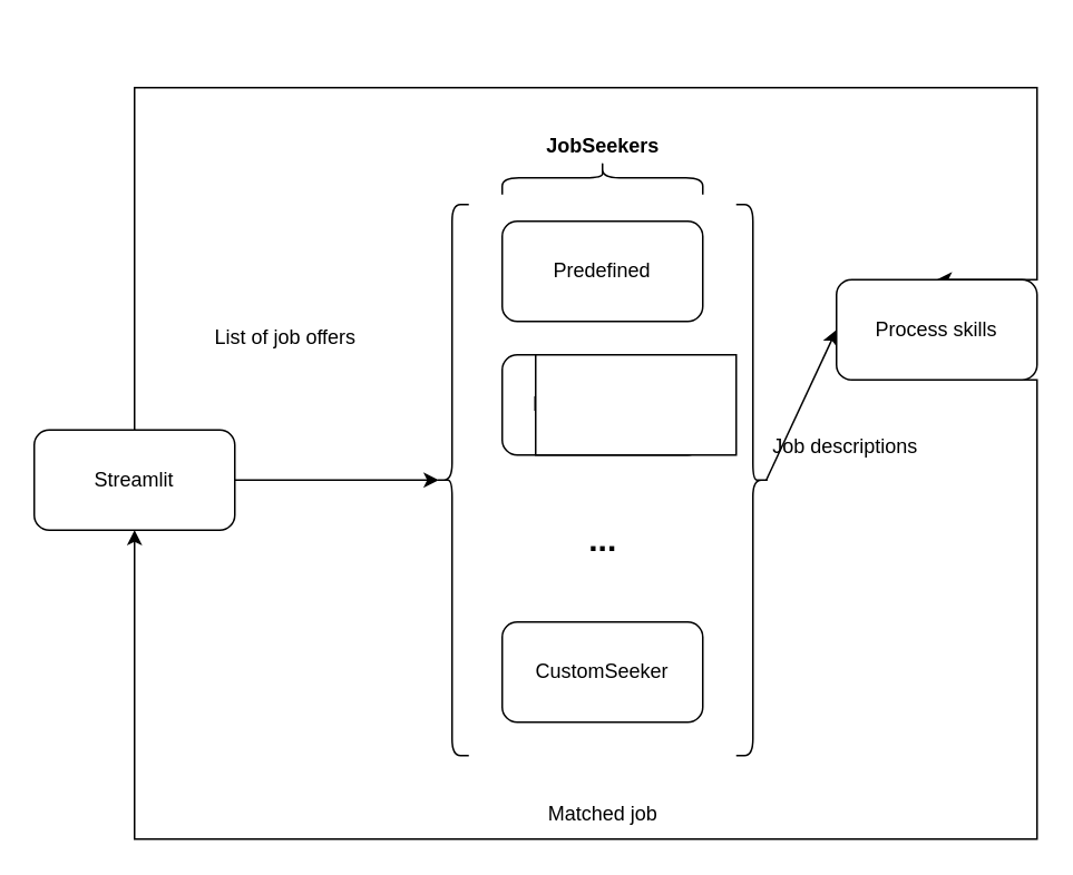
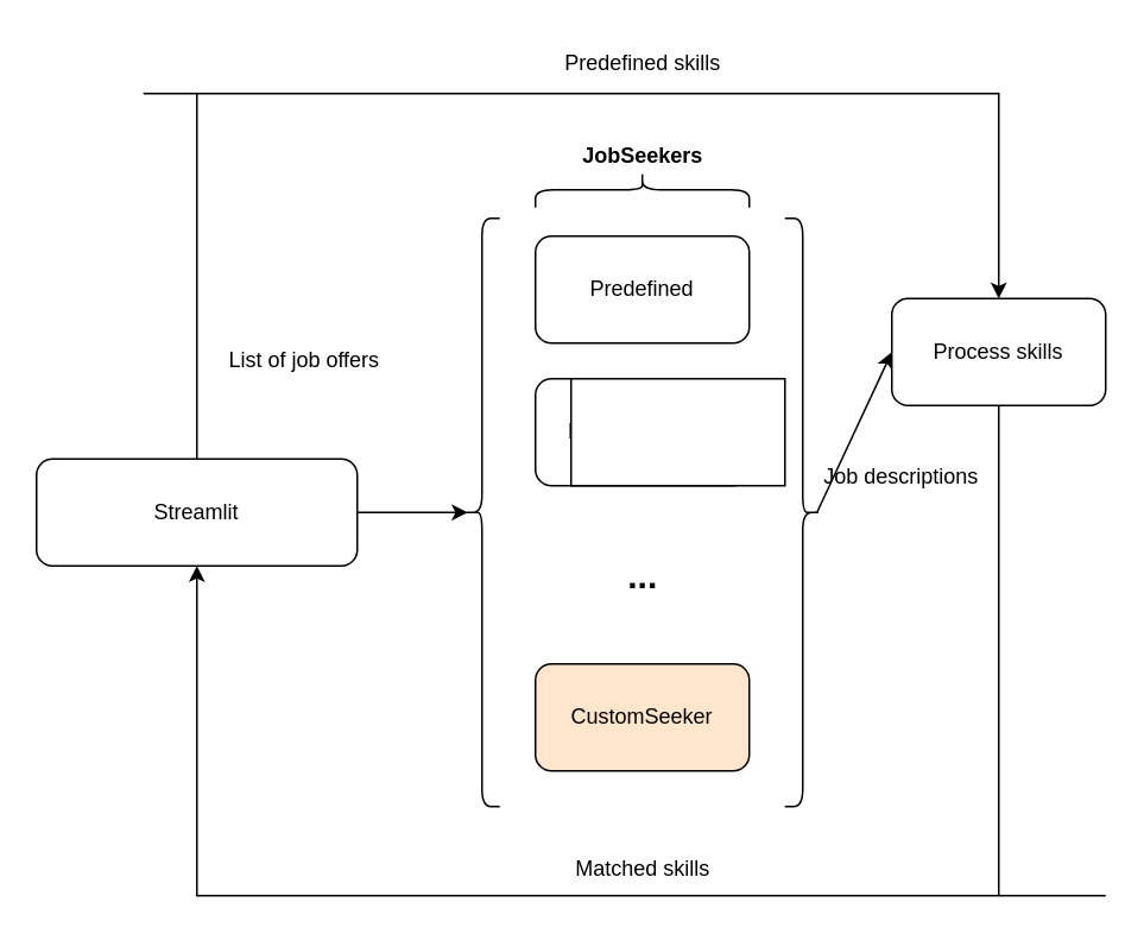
  <mxCell id="0" />
  <mxCell id="1" parent="0" />
  <mxCell id="2" style="edgeStyle=orthogonalEdgeStyle;rounded=0;orthogonalLoop=1;jettySize=auto;html=1;exitX=1;exitY=0.5;exitDx=0;exitDy=0;entryX=0.1;entryY=0.5;entryDx=0;entryDy=0;entryPerimeter=0;" parent="1" source="4" target="5" edge="1"><mxGeometry relative="1" as="geometry"><mxPoint x="240" y="287" as="targetPoint" /></mxGeometry></mxCell>
  <mxCell id="3" style="edgeStyle=orthogonalEdgeStyle;rounded=0;orthogonalLoop=1;jettySize=auto;html=1;exitX=0.5;exitY=0;exitDx=0;exitDy=0;entryX=0.5;entryY=0;entryDx=0;entryDy=0;" parent="1" source="4" target="15" edge="1"><mxGeometry relative="1" as="geometry"><Array as="points"><mxPoint x="80" y="52" /><mxPoint x="620" y="52" /></Array></mxGeometry></mxCell>
- <mxCell id="4" value="Streamlit" style="rounded=1;whiteSpace=wrap;html=1;" parent="1" vertex="1"><mxGeometry x="20" y="257" width="120" height="60" as="geometry" /></mxCell>
+ <mxCell id="4" value="Streamlit" style="rounded=1;whiteSpace=wrap;html=1;" parent="1" vertex="1"><mxGeometry x="20" y="257" width="180" height="60" as="geometry" /></mxCell>
  <mxCell id="5" value="" style="shape=curlyBracket;whiteSpace=wrap;html=1;rounded=1;labelPosition=left;verticalLabelPosition=middle;align=right;verticalAlign=middle;" parent="1" vertex="1"><mxGeometry x="260" y="122" width="20" height="330" as="geometry" /></mxCell>
  <mxCell id="6" value="Predefined" style="rounded=1;whiteSpace=wrap;html=1;" parent="1" vertex="1"><mxGeometry x="300" y="132" width="120" height="60" as="geometry" /></mxCell>
  <mxCell id="7" value="LinkedinSeeker" style="rounded=1;whiteSpace=wrap;html=1;" parent="1" vertex="1"><mxGeometry x="300" y="212" width="120" height="60" as="geometry" /></mxCell>
  <mxCell id="8" value="&lt;b&gt;&lt;font style=&quot;font-size: 20px;&quot;&gt;...&lt;/font&gt;&lt;/b&gt;" style="text;html=1;align=center;verticalAlign=middle;resizable=0;points=[];autosize=1;strokeColor=none;fillColor=none;" parent="1" vertex="1"><mxGeometry x="340" y="302" width="40" height="40" as="geometry" /></mxCell>
- <mxCell id="9" value="CustomSeeker" style="rounded=1;whiteSpace=wrap;html=1;" parent="1" vertex="1"><mxGeometry x="300" y="372" width="120" height="60" as="geometry" /></mxCell>
+ <mxCell id="9" value="CustomSeeker" style="rounded=1;whiteSpace=wrap;html=1;fillColor=#ffe6cc;" parent="1" vertex="1"><mxGeometry x="300" y="372" width="120" height="60" as="geometry" /></mxCell>
  <mxCell id="10" value="" style="shape=curlyBracket;whiteSpace=wrap;html=1;rounded=1;labelPosition=left;verticalLabelPosition=middle;align=right;verticalAlign=middle;size=0.5;direction=west;" parent="1" vertex="1"><mxGeometry x="440" y="122" width="20" height="330" as="geometry" /></mxCell>
  <mxCell id="11" value="" style="endArrow=classic;html=1;rounded=0;exitX=0.1;exitY=0.5;exitDx=0;exitDy=0;exitPerimeter=0;entryX=0;entryY=0.5;entryDx=0;entryDy=0;" parent="1" source="10" target="15" edge="1"><mxGeometry width="50" height="50" relative="1" as="geometry"><mxPoint x="470" y="286.5" as="sourcePoint" /><mxPoint x="540" y="287" as="targetPoint" /></mxGeometry></mxCell>
  <mxCell id="12" value="" style="shape=curlyBracket;whiteSpace=wrap;html=1;rounded=1;labelPosition=left;verticalLabelPosition=middle;align=right;verticalAlign=middle;direction=south;" parent="1" vertex="1"><mxGeometry x="300" y="96" width="120" height="20" as="geometry" /></mxCell>
  <mxCell id="13" value="&lt;b&gt;JobSeekers&lt;/b&gt;" style="text;html=1;align=center;verticalAlign=middle;resizable=0;points=[];autosize=1;strokeColor=none;fillColor=none;" parent="1" vertex="1"><mxGeometry x="315" y="72" width="90" height="30" as="geometry" /></mxCell>
  <mxCell id="14" style="edgeStyle=orthogonalEdgeStyle;rounded=0;orthogonalLoop=1;jettySize=auto;html=1;exitX=0.5;exitY=1;exitDx=0;exitDy=0;entryX=0.5;entryY=1;entryDx=0;entryDy=0;" parent="1" source="15" target="4" edge="1"><mxGeometry relative="1" as="geometry"><Array as="points"><mxPoint x="620" y="502" /><mxPoint x="80" y="502" /></Array></mxGeometry></mxCell>
  <mxCell id="15" value="Process skills" style="rounded=1;whiteSpace=wrap;html=1;" parent="1" vertex="1"><mxGeometry x="500" y="167" width="120" height="60" as="geometry" /></mxCell>
  <mxCell id="16" value="List of job offers" style="text;html=1;align=center;verticalAlign=middle;resizable=0;points=[];autosize=1;strokeColor=none;fillColor=none;" parent="1" vertex="1"><mxGeometry x="115" y="187" width="110" height="30" as="geometry" /></mxCell>
  <mxCell id="17" value="Job descriptions" style="text;html=1;align=center;verticalAlign=middle;resizable=0;points=[];autosize=1;strokeColor=none;fillColor=none;" parent="1" vertex="1"><mxGeometry x="450" y="252" width="110" height="30" as="geometry" /></mxCell>
- <mxCell id="19" value="Matched job" style="text;html=1;align=center;verticalAlign=middle;resizable=0;points=[];autosize=1;strokeColor=none;fillColor=none;" parent="1" vertex="1"><mxGeometry x="310" y="472" width="100" height="30" as="geometry" /></mxCell>
+ <mxCell id="18" value="Predefined skills" style="text;html=1;align=center;verticalAlign=middle;resizable=0;points=[];autosize=1;strokeColor=none;fillColor=none;" parent="1" vertex="1"><mxGeometry x="305" y="20" width="110" height="30" as="geometry" /></mxCell>
+ <mxCell id="19" value="Matched skills" style="text;html=1;align=center;verticalAlign=middle;resizable=0;points=[];autosize=1;strokeColor=none;fillColor=none;" parent="1" vertex="1"><mxGeometry x="310" y="472" width="100" height="30" as="geometry" /></mxCell>
  <mxCell id="20" value="" style="whiteSpace=wrap;html=1;" vertex="1" parent="1"><mxGeometry x="320" y="212" width="120" height="60" as="geometry" /></mxCell>
